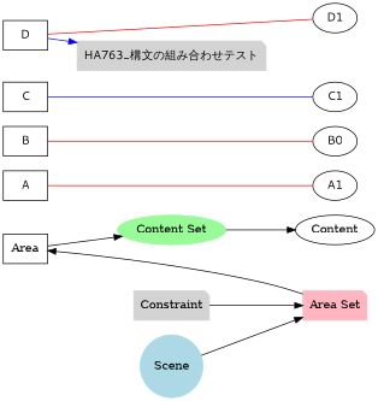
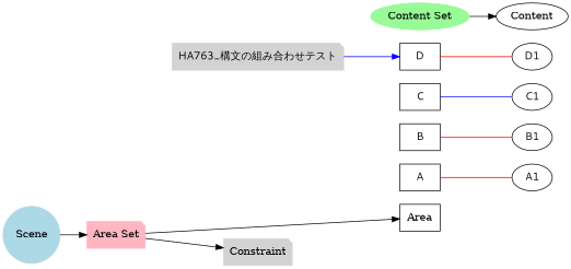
  digraph {
    clusterrank=global
    rankdir=LR
    node [shape=ellipse fontname="Meiryo UI"]
    Area [shape=box fontname=""]
    n2 [label=A shape=box]
    n3 [label=B shape=box]
    n4 [label=C shape=box]
    n5 [label=D shape=box]
    Content [fontname=""]
    n7 [label=A1]
-   n8 [label=B0]
+   n8 [label=B1]
    n9 [label=C1]
    n10 [label=D1]
    Constraint [color=lightgrey shape=note style=filled fontname=""]
    n12 [color=lightgrey label="HA763_構文の組み合わせテスト" shape=note style=filled]
    "Area Set" [color=lightpink shape=note style=filled fontname=""]
    "Content Set" [color=palegreen style=filled fontname=""]
    Scene [color=lightblue shape=circle style=filled fontname=""]
    subgraph sub_1 {
      rank=same
      Area
      n2
      n3
      n4
      n5
    }
    subgraph sub_2 {
      rank=same
      Content
      n7
      n8
      n9
      n10
    }
    subgraph sub_3 {
      rank=same
      Constraint
      n12
    }
    subgraph sub_4 {
      rank=same
      Constraint
    }
    subgraph sub_5 {
      rank=same
      Constraint
    }
    subgraph sub_6 {
      "Area Set"
    }
    subgraph sub_7 {
      "Content Set"
    }
    subgraph sub_8 {
      rank=same
      Scene
    }
-   Area -> "Content Set"
    n2 -> n7 [color=red dir=none]
    n3 -> n8 [color=red dir=none]
    n4 -> n9 [color=blue dir=none]
    n5 -> n10 [color=red dir=none]
-   Constraint -> "Area Set"
-   n5 -> n12 [color=blue]
+   "Area Set" -> Constraint
+   n12 -> n5 [color=blue]
    "Area Set" -> Area
    "Content Set" -> Content
    Scene -> "Area Set"
  }
